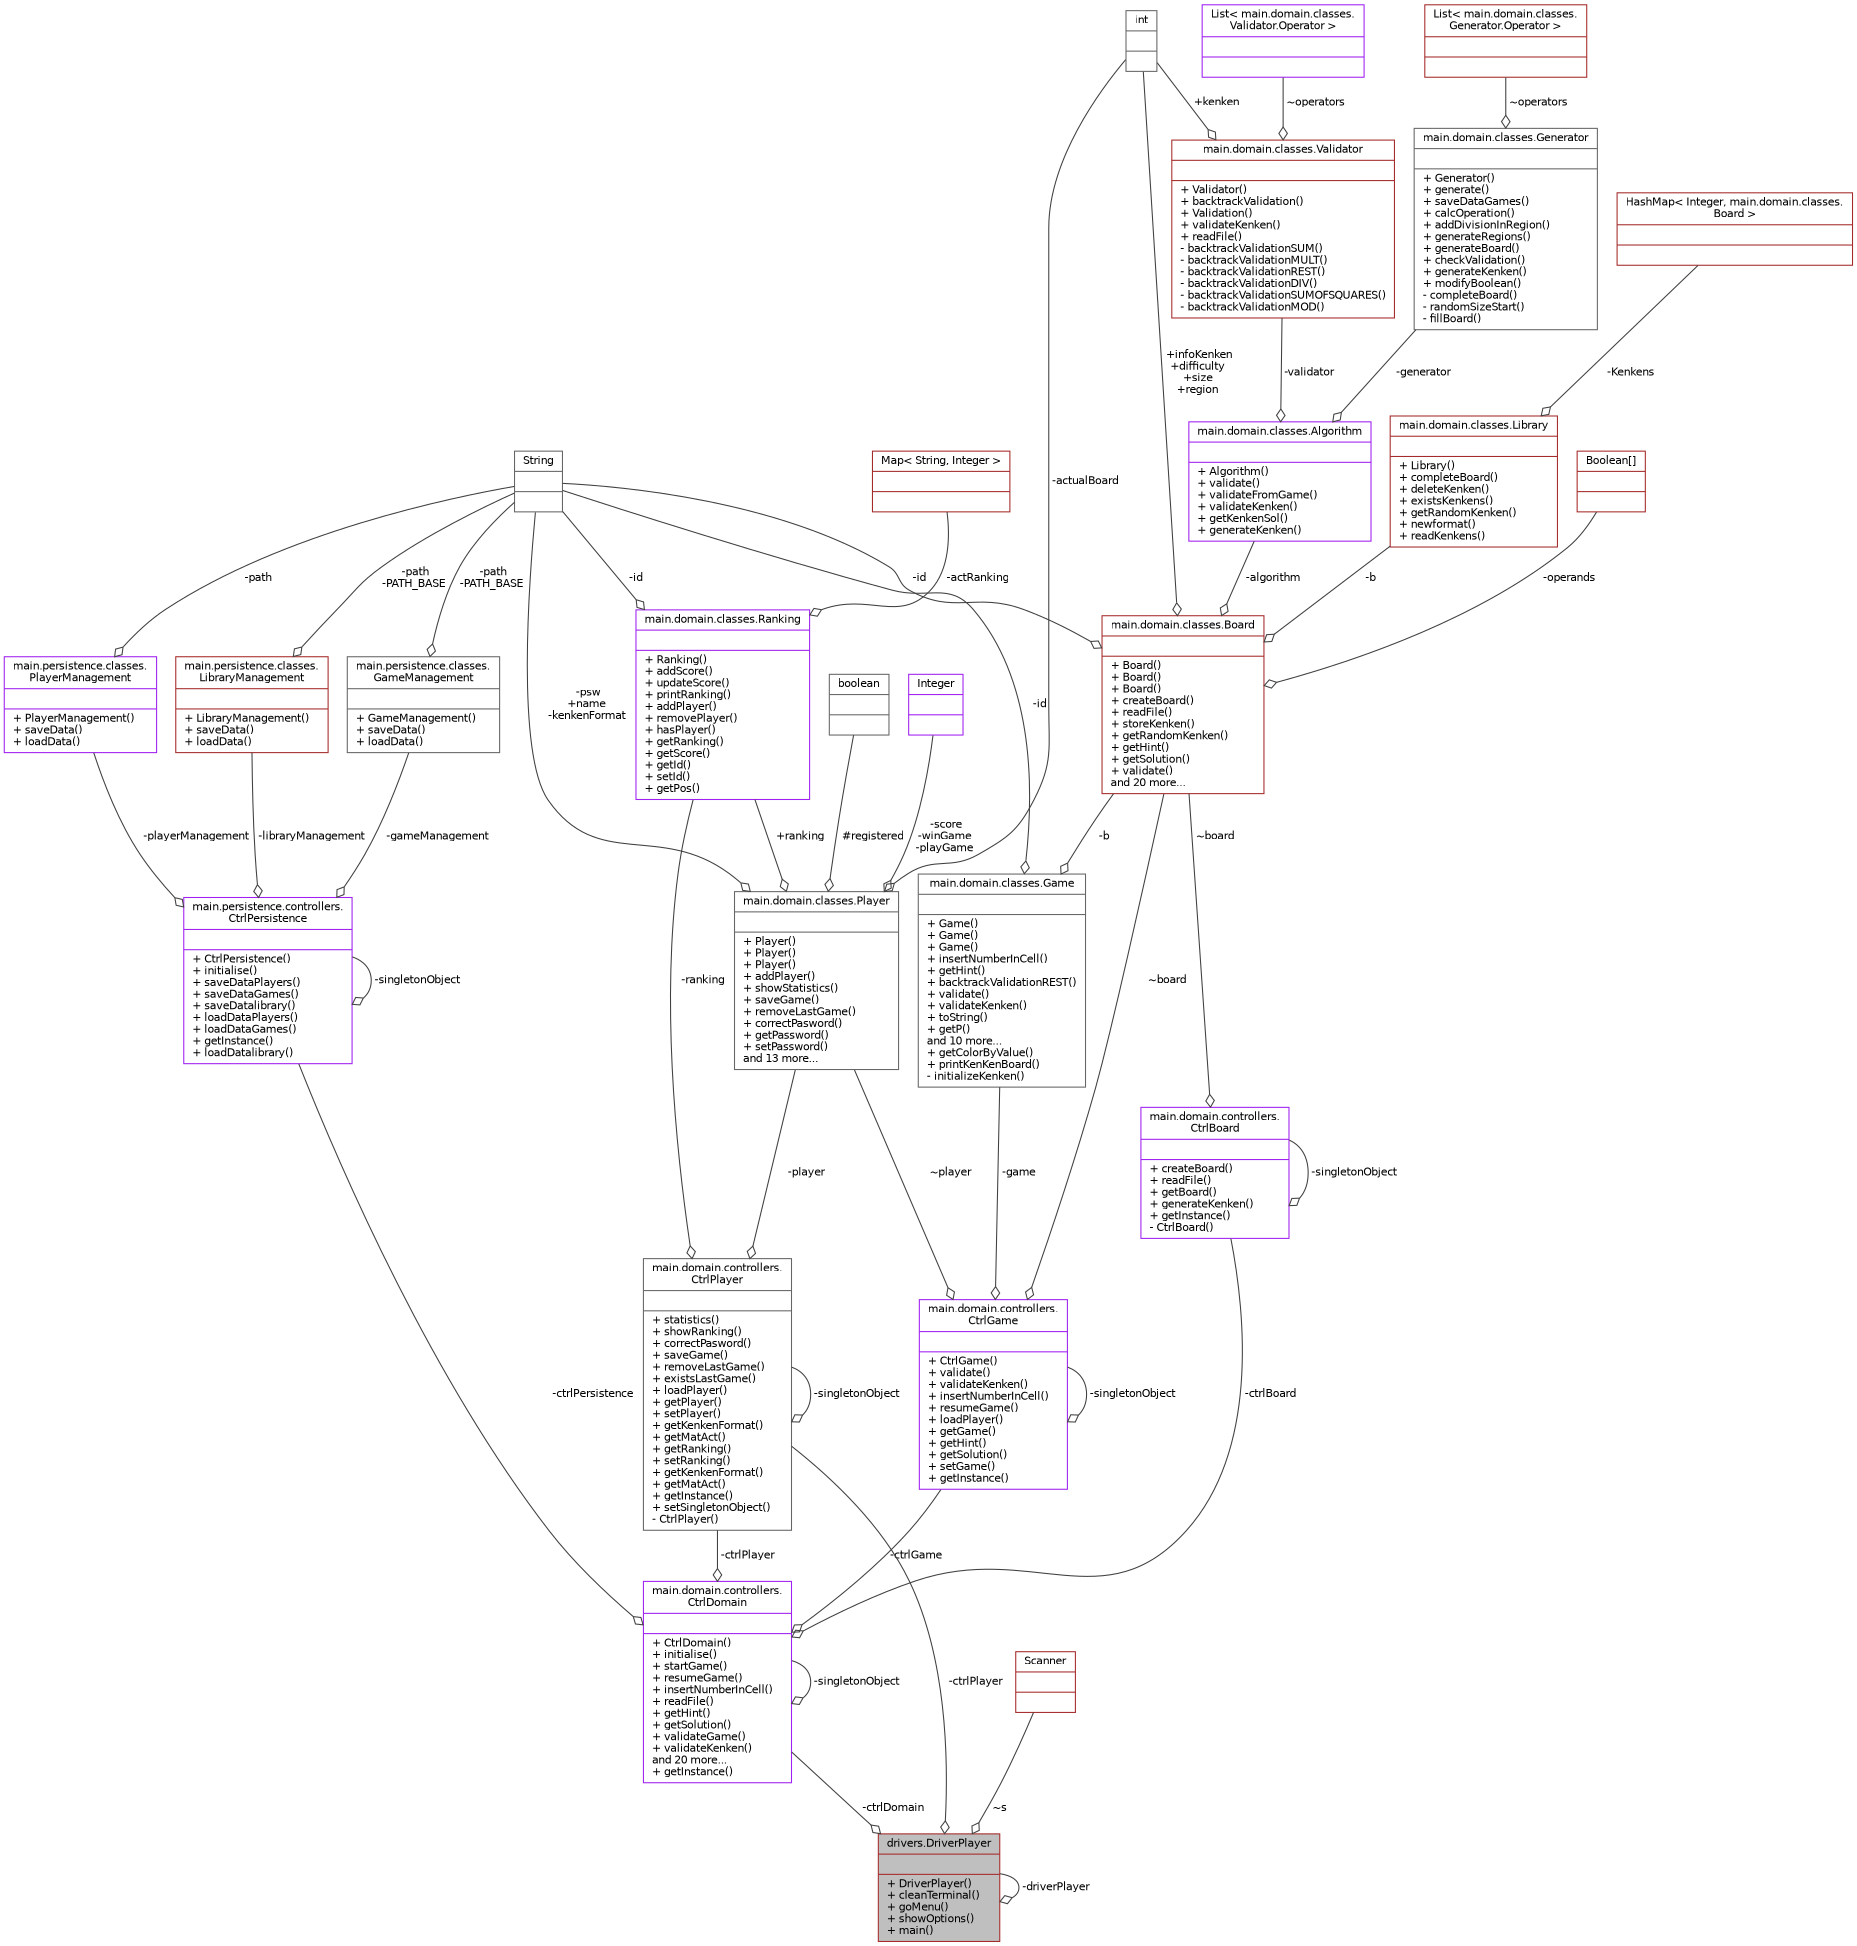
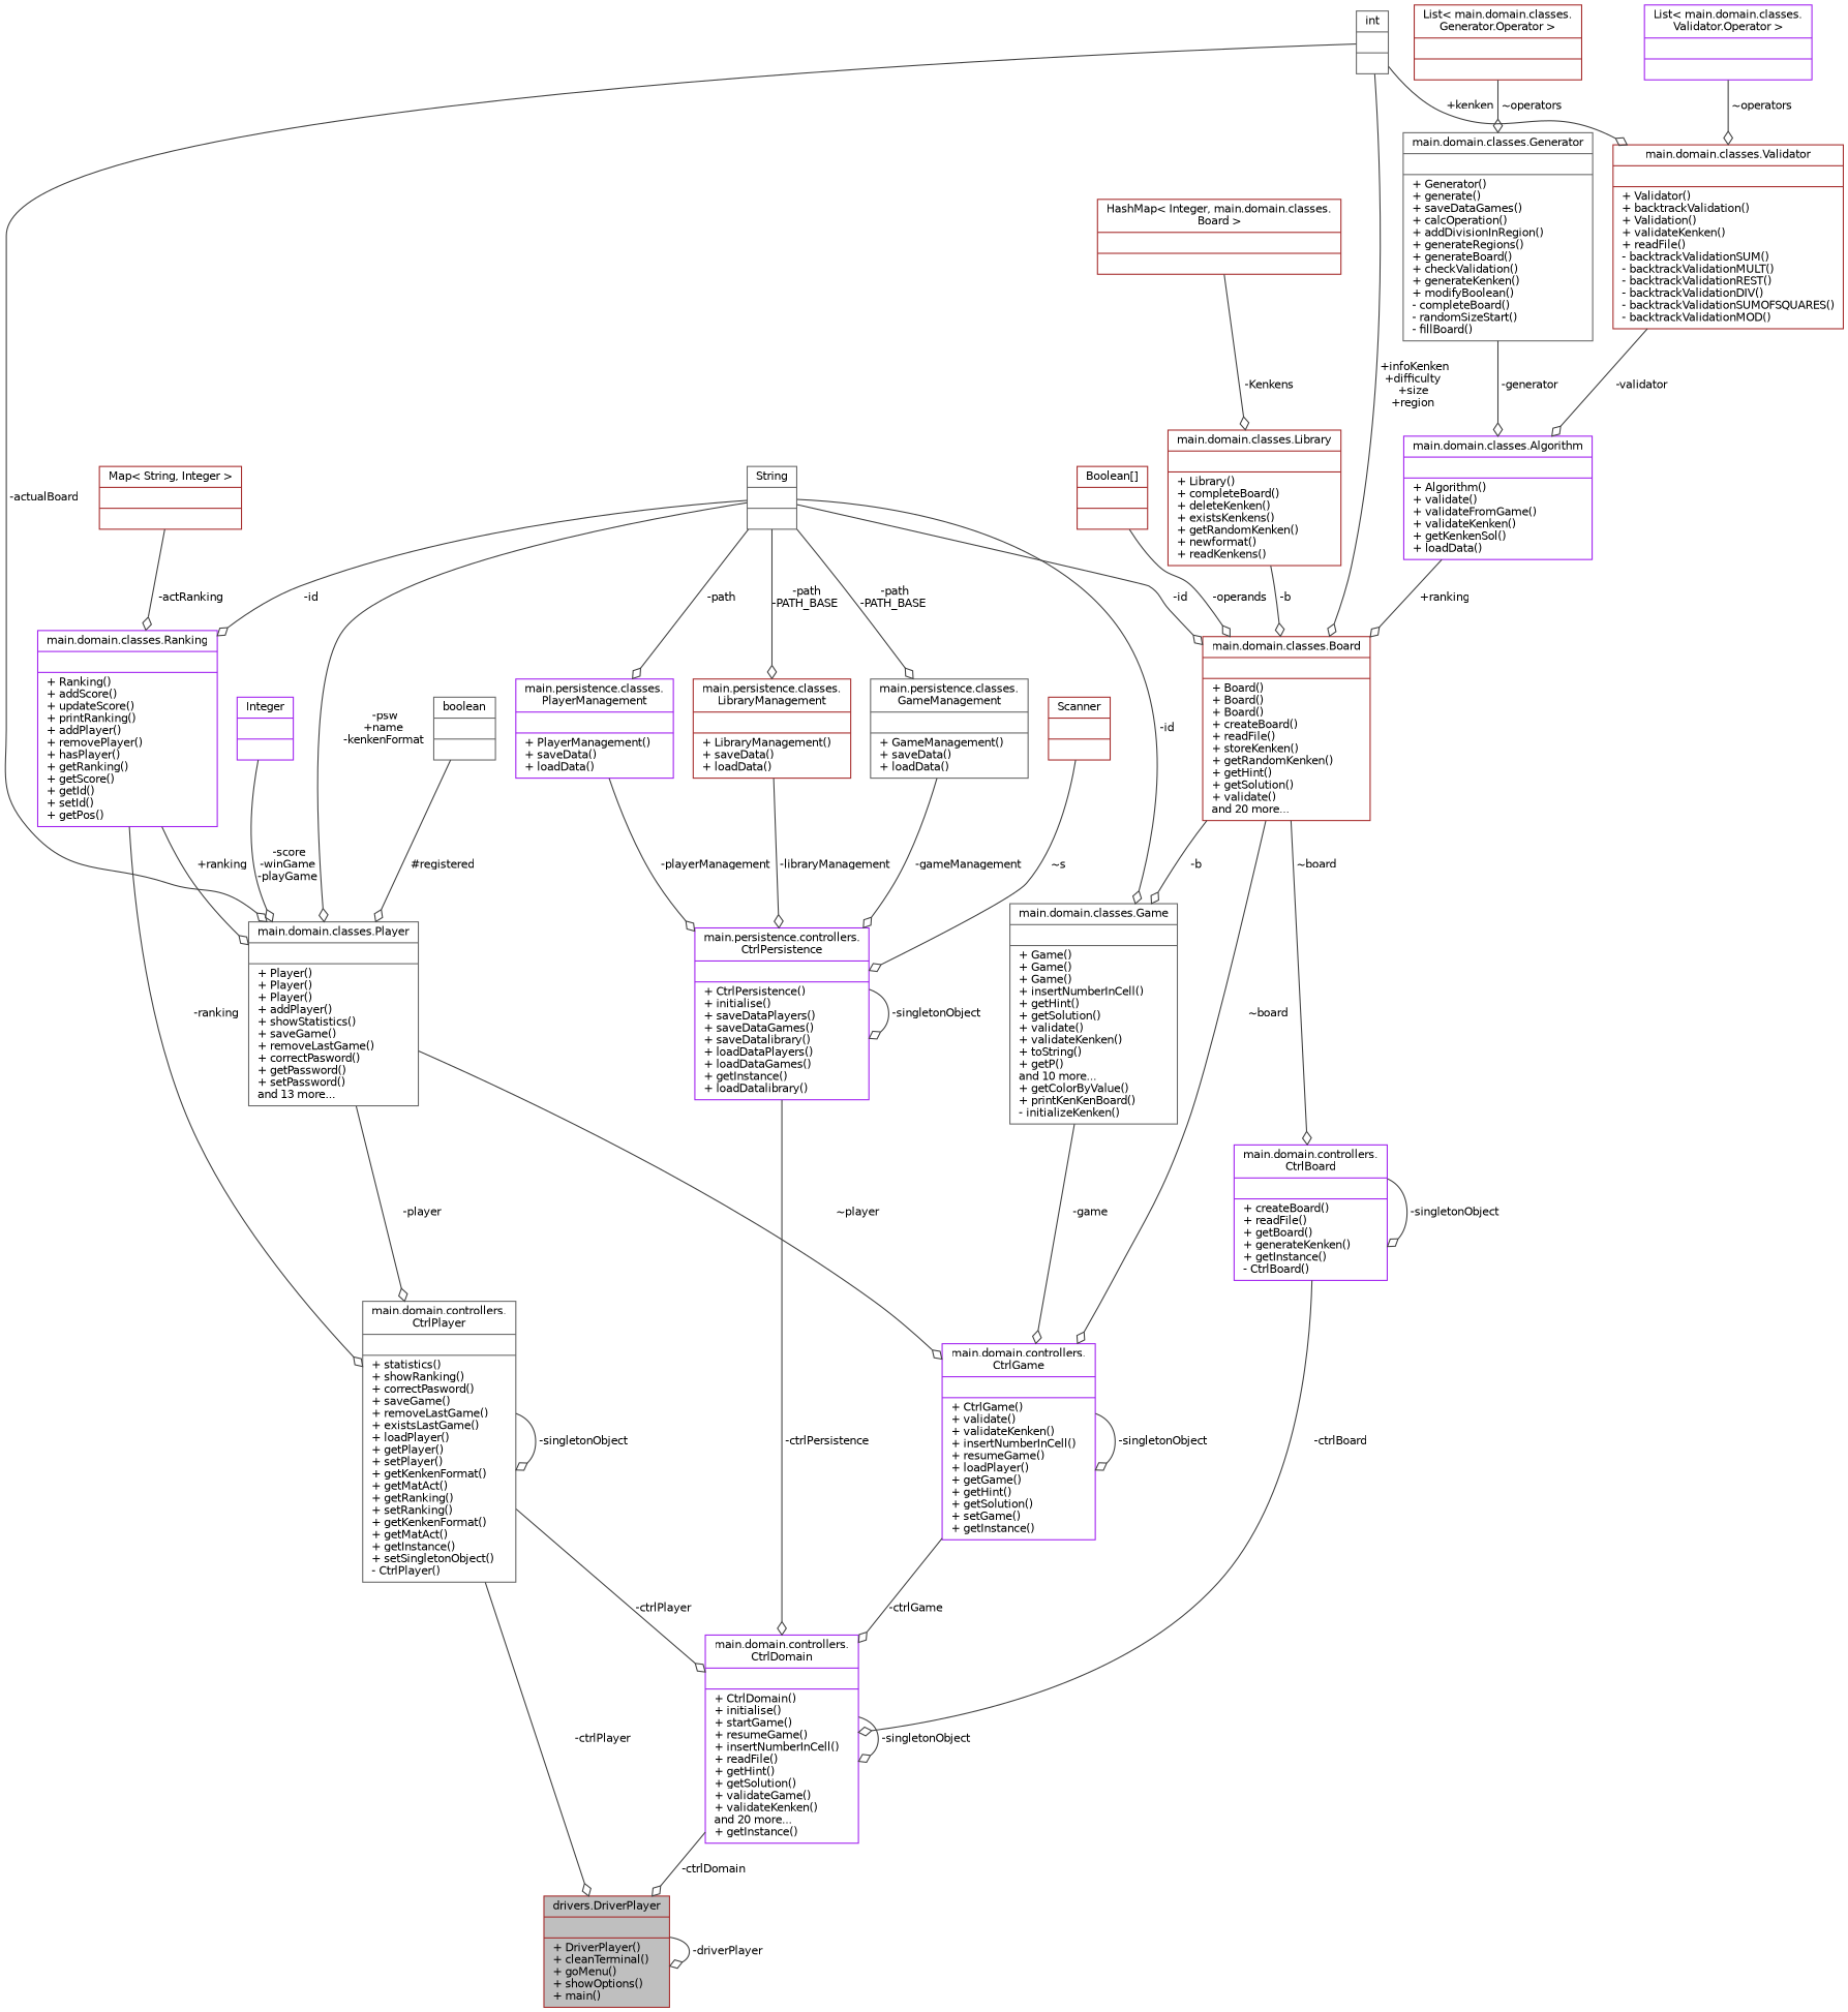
  digraph {
    node [color=brown fillcolor=white fontname=Helvetica fontsize=10 shape=record style=filled]
    edge [arrowhead=odiamond color=grey25 fontname=Helvetica fontsize=10 labelfontname=Helvetica labelfontsize=10 style=solid]
    n1 [fillcolor=grey75 fontcolor=black height=0.2 label="{drivers.DriverPlayer\n||+ DriverPlayer()\l+ cleanTerminal()\l+ goMenu()\l+ showOptions()\l+ main()\l}" width=0.4]
    n2 [color=purple height=0.2 label="{main.domain.controllers.\lCtrlDomain\n||+ CtrlDomain()\l+ initialise()\l+ startGame()\l+ resumeGame()\l+ insertNumberInCell()\l+ readFile()\l+ getHint()\l+ getSolution()\l+ validateGame()\l+ validateKenken()\land 20 more...\l+ getInstance()\l}" width=0.4]
    n3 [color=purple height=0.2 label="{main.persistence.controllers.\lCtrlPersistence\n||+ CtrlPersistence()\l+ initialise()\l+ saveDataPlayers()\l+ saveDataGames()\l+ saveDatalibrary()\l+ loadDataPlayers()\l+ loadDataGames()\l+ getInstance()\l+ loadDatalibrary()\l}" width=0.4]
    n4 [color=purple height=0.2 label="{main.persistence.classes.\lPlayerManagement\n||+ PlayerManagement()\l+ saveData()\l+ loadData()\l}" width=0.4]
    n5 [color=gray40 height=0.2 label="{String\n||}" width=0.4]
    n6 [height=0.2 label="{main.persistence.classes.\lLibraryManagement\n||+ LibraryManagement()\l+ saveData()\l+ loadData()\l}" width=0.4]
    n7 [color=gray40 height=0.2 label="{main.persistence.classes.\lGameManagement\n||+ GameManagement()\l+ saveData()\l+ loadData()\l}" width=0.4]
-   n8 [color=gray40 height=0.2 label="{main.domain.classes.Game\n||+ Game()\l+ Game()\l+ Game()\l+ insertNumberInCell()\l+ getHint()\l+ backtrackValidationREST()\l+ validate()\l+ validateKenken()\l+ toString()\l+ getP()\land 10 more...\l+ getColorByValue()\l+ printKenKenBoard()\l- initializeKenken()\l}" width=0.4]
+   n8 [color=gray40 height=0.2 label="{main.domain.classes.Game\n||+ Game()\l+ Game()\l+ Game()\l+ insertNumberInCell()\l+ getHint()\l+ getSolution()\l+ validate()\l+ validateKenken()\l+ toString()\l+ getP()\land 10 more...\l+ getColorByValue()\l+ printKenKenBoard()\l- initializeKenken()\l}" width=0.4]
    n9 [color=gray40 height=0.2 label="{main.domain.classes.Player\n||+ Player()\l+ Player()\l+ Player()\l+ addPlayer()\l+ showStatistics()\l+ saveGame()\l+ removeLastGame()\l+ correctPasword()\l+ getPassword()\l+ setPassword()\land 13 more...\l}" width=0.4]
    n10 [color=purple height=0.2 label="{main.domain.classes.Ranking\n||+ Ranking()\l+ addScore()\l+ updateScore()\l+ printRanking()\l+ addPlayer()\l+ removePlayer()\l+ hasPlayer()\l+ getRanking()\l+ getScore()\l+ getId()\l+ setId()\l+ getPos()\l}" width=0.4]
    n11 [height=0.2 label="{main.domain.classes.Board\n||+ Board()\l+ Board()\l+ Board()\l+ createBoard()\l+ readFile()\l+ storeKenken()\l+ getRandomKenken()\l+ getHint()\l+ getSolution()\l+ validate()\land 20 more...\l}" width=0.4]
    n12 [color=purple height=0.2 label="{main.domain.controllers.\lCtrlGame\n||+ CtrlGame()\l+ validate()\l+ validateKenken()\l+ insertNumberInCell()\l+ resumeGame()\l+ loadPlayer()\l+ getGame()\l+ getHint()\l+ getSolution()\l+ setGame()\l+ getInstance()\l}" width=0.4]
    n13 [color=gray40 height=0.2 label="{main.domain.controllers.\lCtrlPlayer\n||+ statistics()\l+ showRanking()\l+ correctPasword()\l+ saveGame()\l+ removeLastGame()\l+ existsLastGame()\l+ loadPlayer()\l+ getPlayer()\l+ setPlayer()\l+ getKenkenFormat()\l+ getMatAct()\l+ getRanking()\l+ setRanking()\l+ getKenkenFormat()\l+ getMatAct()\l+ getInstance()\l+ setSingletonObject()\l- CtrlPlayer()\l}" width=0.4]
    n14 [color=purple height=0.2 label="{main.domain.controllers.\lCtrlBoard\n||+ createBoard()\l+ readFile()\l+ getBoard()\l+ generateKenken()\l+ getInstance()\l- CtrlBoard()\l}" width=0.4]
    n15 [color=purple height=0.2 label="{Integer\n||}" width=0.4]
    n16 [height=0.2 label="{Map\< String, Integer \>\n||}" width=0.4]
    n17 [color=gray40 height=0.2 label="{int\n||}" width=0.4]
    n18 [height=0.2 label="{main.domain.classes.Validator\n||+ Validator()\l+ backtrackValidation()\l+ Validation()\l+ validateKenken()\l+ readFile()\l- backtrackValidationSUM()\l- backtrackValidationMULT()\l- backtrackValidationREST()\l- backtrackValidationDIV()\l- backtrackValidationSUMOFSQUARES()\l- backtrackValidationMOD()\l}" width=0.4]
-   n19 [color=purple height=0.2 label="{main.domain.classes.Algorithm\n||+ Algorithm()\l+ validate()\l+ validateFromGame()\l+ validateKenken()\l+ getKenkenSol()\l+ generateKenken()\l}" width=0.4]
+   n19 [color=purple height=0.2 label="{main.domain.classes.Algorithm\n||+ Algorithm()\l+ validate()\l+ validateFromGame()\l+ validateKenken()\l+ getKenkenSol()\l+ loadData()\l}" width=0.4]
    n20 [color=gray40 height=0.2 label="{main.domain.classes.Generator\n||+ Generator()\l+ generate()\l+ saveDataGames()\l+ calcOperation()\l+ addDivisionInRegion()\l+ generateRegions()\l+ generateBoard()\l+ checkValidation()\l+ generateKenken()\l+ modifyBoolean()\l- completeBoard()\l- randomSizeStart()\l- fillBoard()\l}" width=0.4]
    n21 [color=gray40 height=0.2 label="{boolean\n||}" width=0.4]
    n22 [height=0.2 label="{main.domain.classes.Library\n||+ Library()\l+ completeBoard()\l+ deleteKenken()\l+ existsKenkens()\l+ getRandomKenken()\l+ newformat()\l+ readKenkens()\l}" width=0.4]
    n23 [height=0.2 label="{HashMap\< Integer, main.domain.classes.\lBoard \>\n||}" width=0.4]
    n24 [height=0.2 label="{Boolean[]\n||}" width=0.4]
    n25 [color=purple height=0.2 label="{List\< main.domain.classes.\lValidator.Operator \>\n||}" width=0.4]
    n26 [height=0.2 label="{List\< main.domain.classes.\lGenerator.Operator \>\n||}" width=0.4]
    n27 [height=0.2 label="{Scanner\n||}" width=0.4]
    n1 -> n1 [label=" -driverPlayer"]
    n2 -> n1 [label=" -ctrlDomain"]
    n2 -> n2 [label=" -singletonObject"]
    n3 -> n2 [label=" -ctrlPersistence"]
    n3 -> n3 [label=" -singletonObject"]
    n4 -> n3 [label=" -playerManagement"]
    n5 -> n4 [label=" -path"]
    n5 -> n6 [label=" -path\n-PATH_BASE"]
    n5 -> n7 [label=" -path\n-PATH_BASE"]
    n5 -> n8 [label=" -id"]
    n5 -> n9 [label=" -psw\n+name\n-kenkenFormat"]
    n5 -> n10 [label=" -id"]
    n5 -> n11 [label=" -id"]
    n6 -> n3 [label=" -libraryManagement"]
    n7 -> n3 [label=" -gameManagement"]
    n8 -> n12 [label=" -game"]
    n9 -> n12 [label=" ~player"]
    n9 -> n13 [label=" -player"]
    n10 -> n9 [label=" +ranking"]
    n10 -> n13 [label=" -ranking"]
    n11 -> n8 [label=" -b"]
    n11 -> n12 [label=" ~board"]
    n11 -> n14 [label=" ~board"]
    n12 -> n2 [label=" -ctrlGame"]
    n12 -> n12 [label=" -singletonObject"]
    n13 -> n1 [label=" -ctrlPlayer"]
    n13 -> n2 [label=" -ctrlPlayer"]
    n13 -> n13 [label=" -singletonObject"]
    n14 -> n2 [label=" -ctrlBoard"]
    n14 -> n14 [label=" -singletonObject"]
    n15 -> n9 [label=" -score\n-winGame\n-playGame"]
    n16 -> n10 [label=" -actRanking"]
    n17 -> n9 [label=" -actualBoard"]
    n17 -> n11 [label=" +infoKenken\n+difficulty\n+size\n+region"]
    n17 -> n18 [label=" +kenken"]
    n18 -> n19 [label=" -validator"]
-   n19 -> n11 [label=" -algorithm"]
+   n19 -> n11 [label=" +ranking"]
    n20 -> n19 [label=" -generator"]
    n21 -> n9 [label=" #registered"]
    n22 -> n11 [label=" -b"]
    n23 -> n22 [label=" -Kenkens"]
    n24 -> n11 [label=" -operands"]
    n25 -> n18 [label=" ~operators"]
    n26 -> n20 [label=" ~operators"]
-   n27 -> n1 [label=" ~s"]
+   n27 -> n3 [label=" ~s"]
  }
